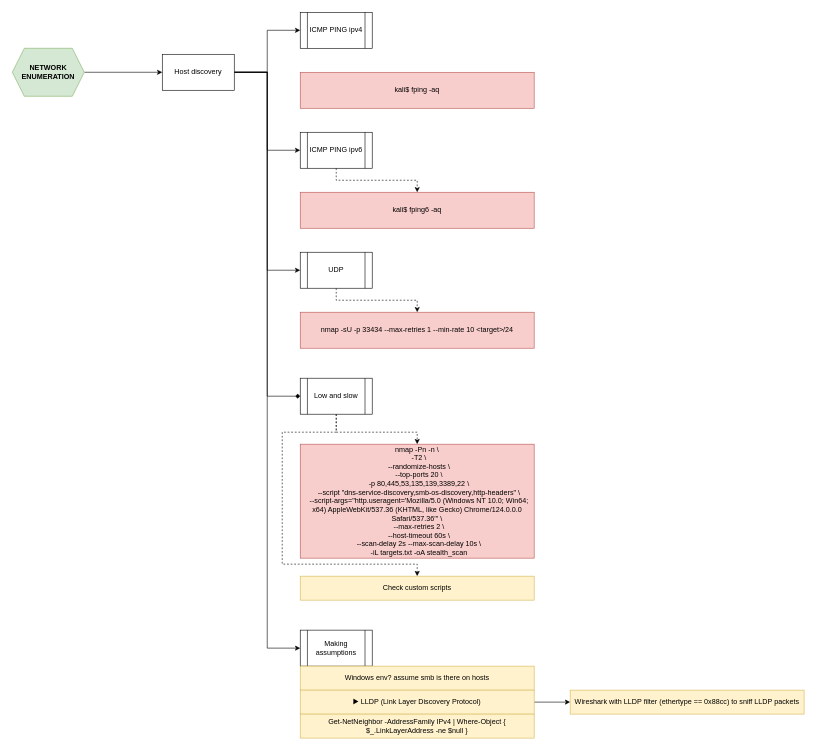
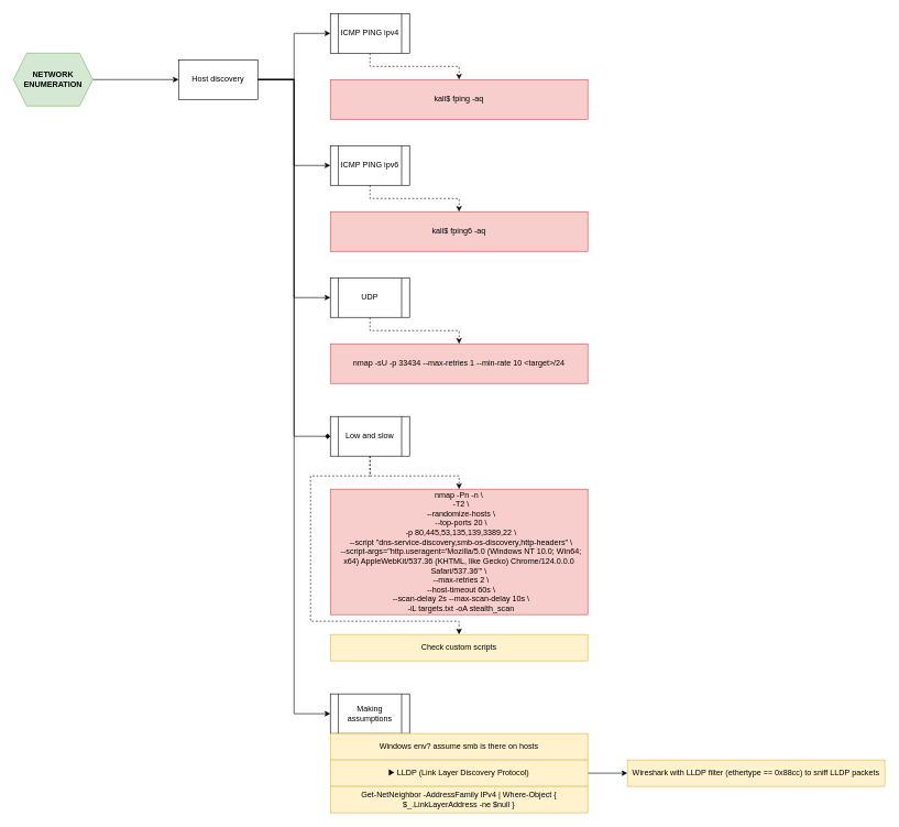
  <mxCell id="0" />
  <mxCell id="1" parent="0" />
  <mxCell id="2" style="edgeStyle=orthogonalEdgeStyle;rounded=0;orthogonalLoop=1;jettySize=auto;html=1;exitX=1;exitY=0.5;exitDx=0;exitDy=0;entryX=0;entryY=0.5;entryDx=0;entryDy=0;" edge="1" parent="1" source="3" target="9"><mxGeometry relative="1" as="geometry" /></mxCell>
  <mxCell id="3" value="NETWORK ENUMERATION" style="shape=hexagon;perimeter=hexagonPerimeter2;whiteSpace=wrap;html=1;fixedSize=1;fillColor=#d5e8d4;strokeColor=#82b366;fontStyle=1" vertex="1" parent="1"><mxGeometry x="20" y="80" width="120" height="80" as="geometry" /></mxCell>
  <mxCell id="4" style="edgeStyle=orthogonalEdgeStyle;rounded=0;orthogonalLoop=1;jettySize=auto;html=1;exitX=1;exitY=0.5;exitDx=0;exitDy=0;entryX=0;entryY=0.5;entryDx=0;entryDy=0;" edge="1" parent="1" source="9" target="11"><mxGeometry relative="1" as="geometry" /></mxCell>
  <mxCell id="5" style="edgeStyle=orthogonalEdgeStyle;rounded=0;orthogonalLoop=1;jettySize=auto;html=1;exitX=1;exitY=0.5;exitDx=0;exitDy=0;entryX=0;entryY=0.5;entryDx=0;entryDy=0;" edge="1" parent="1" source="9" target="12"><mxGeometry relative="1" as="geometry" /></mxCell>
  <mxCell id="6" style="edgeStyle=orthogonalEdgeStyle;rounded=0;orthogonalLoop=1;jettySize=auto;html=1;exitX=1;exitY=0.5;exitDx=0;exitDy=0;entryX=0;entryY=0.5;entryDx=0;entryDy=0;" edge="1" parent="1" source="9" target="17"><mxGeometry relative="1" as="geometry" /></mxCell>
  <mxCell id="7" style="edgeStyle=orthogonalEdgeStyle;rounded=0;orthogonalLoop=1;jettySize=auto;html=1;exitX=1;exitY=0.5;exitDx=0;exitDy=0;entryX=0;entryY=0.5;entryDx=0;entryDy=0;endArrow=diamond;" edge="1" parent="1" source="9" target="22"><mxGeometry relative="1" as="geometry"><mxPoint x="360" y="871.882" as="targetPoint" /></mxGeometry></mxCell>
  <mxCell id="8" style="edgeStyle=orthogonalEdgeStyle;rounded=0;orthogonalLoop=1;jettySize=auto;html=1;exitX=1;exitY=0.5;exitDx=0;exitDy=0;entryX=0;entryY=0.5;entryDx=0;entryDy=0;" edge="1" parent="1" source="9" target="24"><mxGeometry relative="1" as="geometry" /></mxCell>
  <mxCell id="9" value="Host discovery" style="rounded=0;whiteSpace=wrap;html=1;" vertex="1" parent="1"><mxGeometry x="270" y="90" width="120" height="60" as="geometry" /></mxCell>
+ <mxCell id="10" style="edgeStyle=orthogonalEdgeStyle;rounded=0;orthogonalLoop=1;jettySize=auto;html=1;exitX=0.5;exitY=1;exitDx=0;exitDy=0;dashed=1;" edge="1" parent="1" source="11" target="13"><mxGeometry relative="1" as="geometry"><Array as="points"><mxPoint x="560" y="100" /><mxPoint x="695" y="100" /></Array></mxGeometry></mxCell>
  <mxCell id="11" value="ICMP PING ipv4" style="shape=process;whiteSpace=wrap;html=1;backgroundOutline=1;" vertex="1" parent="1"><mxGeometry x="500" y="20" width="120" height="60" as="geometry" /></mxCell>
  <mxCell id="12" value="ICMP PING ipv6" style="shape=process;whiteSpace=wrap;html=1;backgroundOutline=1;" vertex="1" parent="1"><mxGeometry x="500" y="220" width="120" height="60" as="geometry" /></mxCell>
  <mxCell id="13" value="&lt;div&gt;kali$ fping -aq&lt;/div&gt;" style="whiteSpace=wrap;html=1;rounded=0;fillColor=#f8cecc;strokeColor=#b85450;" vertex="1" parent="1"><mxGeometry x="500" y="120" width="390" height="60" as="geometry" /></mxCell>
  <mxCell id="14" value="&lt;div&gt;kali$ fping6 -aq&lt;/div&gt;" style="whiteSpace=wrap;html=1;rounded=0;fillColor=#f8cecc;strokeColor=#b85450;" vertex="1" parent="1"><mxGeometry x="500" y="320" width="390" height="60" as="geometry" /></mxCell>
  <mxCell id="15" style="edgeStyle=orthogonalEdgeStyle;rounded=0;orthogonalLoop=1;jettySize=auto;html=1;exitX=0.5;exitY=1;exitDx=0;exitDy=0;entryX=0.5;entryY=0;entryDx=0;entryDy=0;dashed=1;" edge="1" parent="1" source="12" target="14"><mxGeometry relative="1" as="geometry" /></mxCell>
  <mxCell id="16" style="edgeStyle=orthogonalEdgeStyle;rounded=0;orthogonalLoop=1;jettySize=auto;html=1;exitX=0.5;exitY=1;exitDx=0;exitDy=0;dashed=1;" edge="1" parent="1" source="17" target="18"><mxGeometry relative="1" as="geometry" /></mxCell>
  <mxCell id="17" value="UDP" style="shape=process;whiteSpace=wrap;html=1;backgroundOutline=1;" vertex="1" parent="1"><mxGeometry x="500" y="420" width="120" height="60" as="geometry" /></mxCell>
  <mxCell id="18" value="&lt;div&gt;nmap -sU -p 33434 --max-retries 1 --min-rate 10 &amp;lt;target&amp;gt;/24&lt;/div&gt;" style="whiteSpace=wrap;html=1;rounded=0;fillColor=#f8cecc;strokeColor=#b85450;" vertex="1" parent="1"><mxGeometry x="500" y="520" width="390" height="60" as="geometry" /></mxCell>
  <mxCell id="19" value="&lt;div&gt;nmap -Pn -n \&lt;/div&gt;&lt;div&gt;&amp;nbsp; -T2 \&lt;/div&gt;&lt;div&gt;&amp;nbsp; --randomize-hosts \&lt;/div&gt;&lt;div&gt;&amp;nbsp; --top-ports 20 \&lt;/div&gt;&lt;div&gt;&amp;nbsp; -p 80,445,53,135,139,3389,22 \&lt;/div&gt;&lt;div&gt;&amp;nbsp; --script &quot;dns-service-discovery,smb-os-discovery,http-headers&quot; \&lt;/div&gt;&lt;div&gt;&amp;nbsp; --script-args=&quot;http.useragent='Mozilla/5.0 (Windows NT 10.0; Win64; x64) AppleWebKit/537.36 (KHTML, like Gecko) Chrome/124.0.0.0 Safari/537.36'&quot; \&lt;/div&gt;&lt;div&gt;&amp;nbsp; --max-retries 2 \&lt;/div&gt;&lt;div&gt;&amp;nbsp; --host-timeout 60s \&lt;/div&gt;&lt;div&gt;&amp;nbsp; --scan-delay 2s --max-scan-delay 10s \&lt;/div&gt;&lt;div&gt;&amp;nbsp; -iL targets.txt -oA stealth_scan&lt;/div&gt;" style="whiteSpace=wrap;html=1;rounded=0;fillColor=#f8cecc;strokeColor=#b85450;" vertex="1" parent="1"><mxGeometry x="500" y="740" width="390" height="190" as="geometry" /></mxCell>
  <mxCell id="20" style="edgeStyle=orthogonalEdgeStyle;rounded=0;orthogonalLoop=1;jettySize=auto;html=1;exitX=0.5;exitY=1;exitDx=0;exitDy=0;entryX=0.5;entryY=0;entryDx=0;entryDy=0;dashed=1;" edge="1" parent="1" source="22" target="19"><mxGeometry relative="1" as="geometry"><Array as="points"><mxPoint x="560" y="720" /><mxPoint x="695" y="720" /></Array></mxGeometry></mxCell>
  <mxCell id="21" style="edgeStyle=orthogonalEdgeStyle;rounded=0;orthogonalLoop=1;jettySize=auto;html=1;exitX=0.5;exitY=1;exitDx=0;exitDy=0;dashed=1;" edge="1" parent="1" source="22" target="23"><mxGeometry relative="1" as="geometry"><Array as="points"><mxPoint x="560" y="720" /><mxPoint x="470" y="720" /><mxPoint x="470" y="940" /><mxPoint x="695" y="940" /></Array></mxGeometry></mxCell>
  <mxCell id="22" value="Low and slow" style="shape=process;whiteSpace=wrap;html=1;backgroundOutline=1;" vertex="1" parent="1"><mxGeometry x="500" y="630" width="120" height="60" as="geometry" /></mxCell>
  <mxCell id="23" value="&lt;div&gt;Check custom scripts&lt;/div&gt;" style="whiteSpace=wrap;html=1;rounded=0;fillColor=#fff2cc;strokeColor=#d6b656;" vertex="1" parent="1"><mxGeometry x="500" y="960" width="390" height="40" as="geometry" /></mxCell>
  <mxCell id="24" value="Making assumptions" style="shape=process;whiteSpace=wrap;html=1;backgroundOutline=1;" vertex="1" parent="1"><mxGeometry x="500" y="1050" width="120" height="60" as="geometry" /></mxCell>
  <mxCell id="25" value="&lt;div&gt;Windows env? assume smb is there on hosts&lt;/div&gt;" style="whiteSpace=wrap;html=1;rounded=0;fillColor=#fff2cc;strokeColor=#d6b656;" vertex="1" parent="1"><mxGeometry x="500" y="1110" width="390" height="40" as="geometry" /></mxCell>
  <mxCell id="26" style="edgeStyle=orthogonalEdgeStyle;rounded=0;orthogonalLoop=1;jettySize=auto;html=1;exitX=1;exitY=0.5;exitDx=0;exitDy=0;entryX=0;entryY=0.5;entryDx=0;entryDy=0;" edge="1" parent="1" source="27" target="29"><mxGeometry relative="1" as="geometry" /></mxCell>
  <mxCell id="27" value="&lt;h4 data-end=&quot;334&quot; data-start=&quot;286&quot;&gt;&lt;span style=&quot;font-weight: normal;&quot;&gt;▶️ &lt;span data-end=&quot;334&quot; data-start=&quot;294&quot;&gt;LLDP (Link Layer Discovery Protocol)&lt;/span&gt;&lt;/span&gt;&lt;/h4&gt;&lt;p data-end=&quot;395&quot; data-start=&quot;335&quot;&gt;&lt;/p&gt;" style="whiteSpace=wrap;html=1;rounded=0;fillColor=#fff2cc;strokeColor=#d6b656;" vertex="1" parent="1"><mxGeometry x="500" y="1150" width="390" height="40" as="geometry" /></mxCell>
  <mxCell id="28" value="&lt;h4 data-end=&quot;334&quot; data-start=&quot;286&quot;&gt;&lt;span style=&quot;font-weight: 400;&quot;&gt;Get-NetNeighbor -AddressFamily IPv4 | Where-Object { $_.LinkLayerAddress -ne $null }&lt;/span&gt;&lt;/h4&gt;&lt;p data-end=&quot;395&quot; data-start=&quot;335&quot;&gt;&lt;/p&gt;" style="whiteSpace=wrap;html=1;rounded=0;fillColor=#fff2cc;strokeColor=#d6b656;" vertex="1" parent="1"><mxGeometry x="500" y="1190" width="390" height="40" as="geometry" /></mxCell>
  <mxCell id="29" value="&lt;h4 data-end=&quot;334&quot; data-start=&quot;286&quot;&gt;&lt;span style=&quot;font-weight: 400;&quot;&gt;Wireshark with LLDP filter (ethertype == 0x88cc) to sniff LLDP packets&lt;/span&gt;&lt;/h4&gt;&lt;p data-end=&quot;395&quot; data-start=&quot;335&quot;&gt;&lt;/p&gt;" style="whiteSpace=wrap;html=1;rounded=0;fillColor=#fff2cc;strokeColor=#d6b656;" vertex="1" parent="1"><mxGeometry x="950" y="1150" width="390" height="40" as="geometry" /></mxCell>
